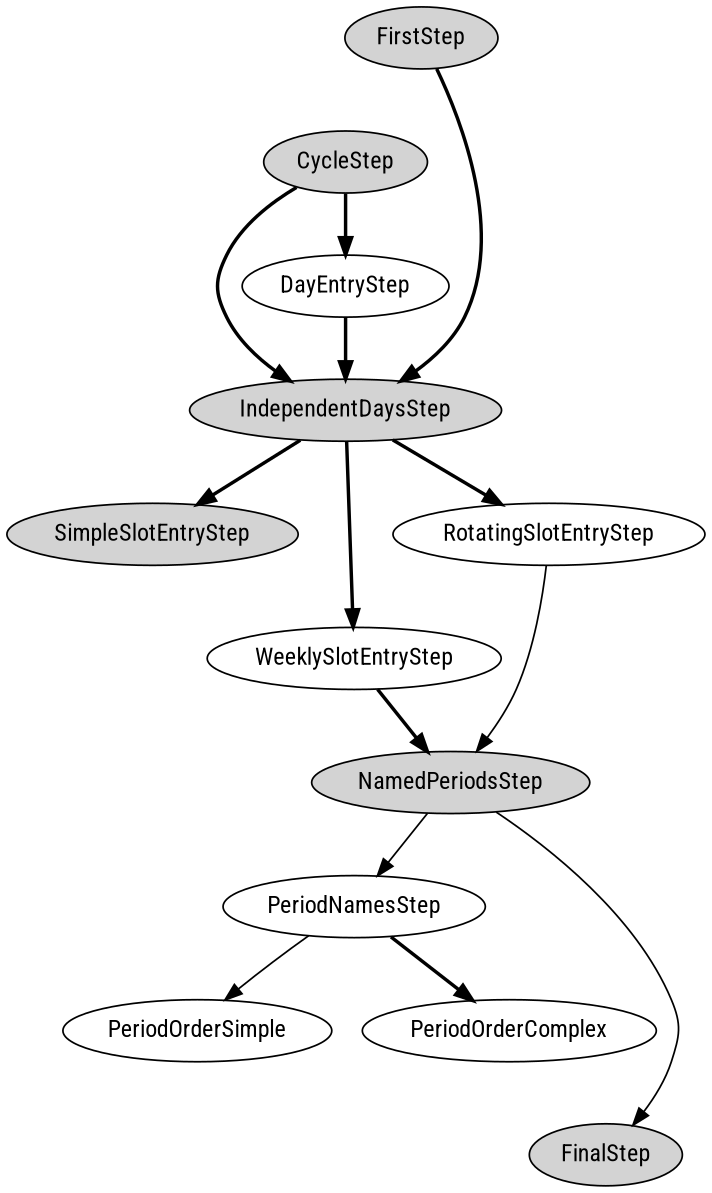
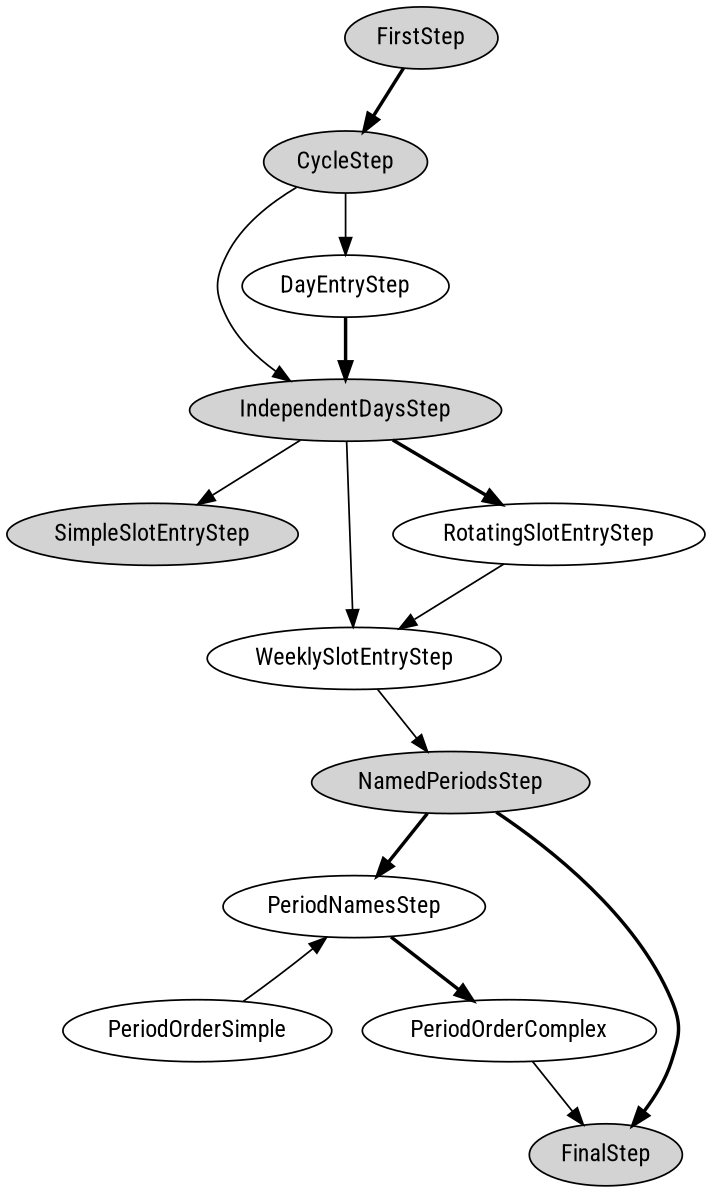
  digraph {
    fontname="Roboto Condensed"
    node [fontname="Roboto Condensed"]
    edge [fontname="Roboto Condensed"]
    FirstStep [style=filled]
    CycleStep [style=filled]
    IndependentDaysStep [style=filled]
    DayEntryStep
    SimpleSlotEntryStep [style=filled]
    WeeklySlotEntryStep
    RotatingSlotEntryStep
    NamedPeriodsStep [style=filled]
    PeriodNamesStep
    FinalStep [style=filled]
    PeriodOrderSimple
    PeriodOrderComplex
-   FirstStep -> IndependentDaysStep [style=bold]
-   CycleStep -> IndependentDaysStep [style=bold]
-   CycleStep -> DayEntryStep [style=bold]
-   IndependentDaysStep -> SimpleSlotEntryStep [style=bold]
-   IndependentDaysStep -> WeeklySlotEntryStep [style=bold]
+   FirstStep -> CycleStep [style=bold]
+   CycleStep -> IndependentDaysStep [style=solid]
+   CycleStep -> DayEntryStep
+   IndependentDaysStep -> SimpleSlotEntryStep [style=solid]
+   IndependentDaysStep -> WeeklySlotEntryStep
    IndependentDaysStep -> RotatingSlotEntryStep [style=bold]
    DayEntryStep -> IndependentDaysStep [style=bold]
-   WeeklySlotEntryStep -> NamedPeriodsStep [style=bold]
-   RotatingSlotEntryStep -> NamedPeriodsStep
-   NamedPeriodsStep -> PeriodNamesStep
-   NamedPeriodsStep -> FinalStep [style=solid]
-   PeriodNamesStep -> PeriodOrderSimple
+   WeeklySlotEntryStep -> NamedPeriodsStep
+   RotatingSlotEntryStep -> WeeklySlotEntryStep
+   NamedPeriodsStep -> PeriodNamesStep [style=bold]
+   NamedPeriodsStep -> FinalStep [style=bold]
+   PeriodOrderSimple -> PeriodNamesStep
    PeriodNamesStep -> PeriodOrderComplex [style=bold]
+   PeriodOrderComplex -> FinalStep
  }
